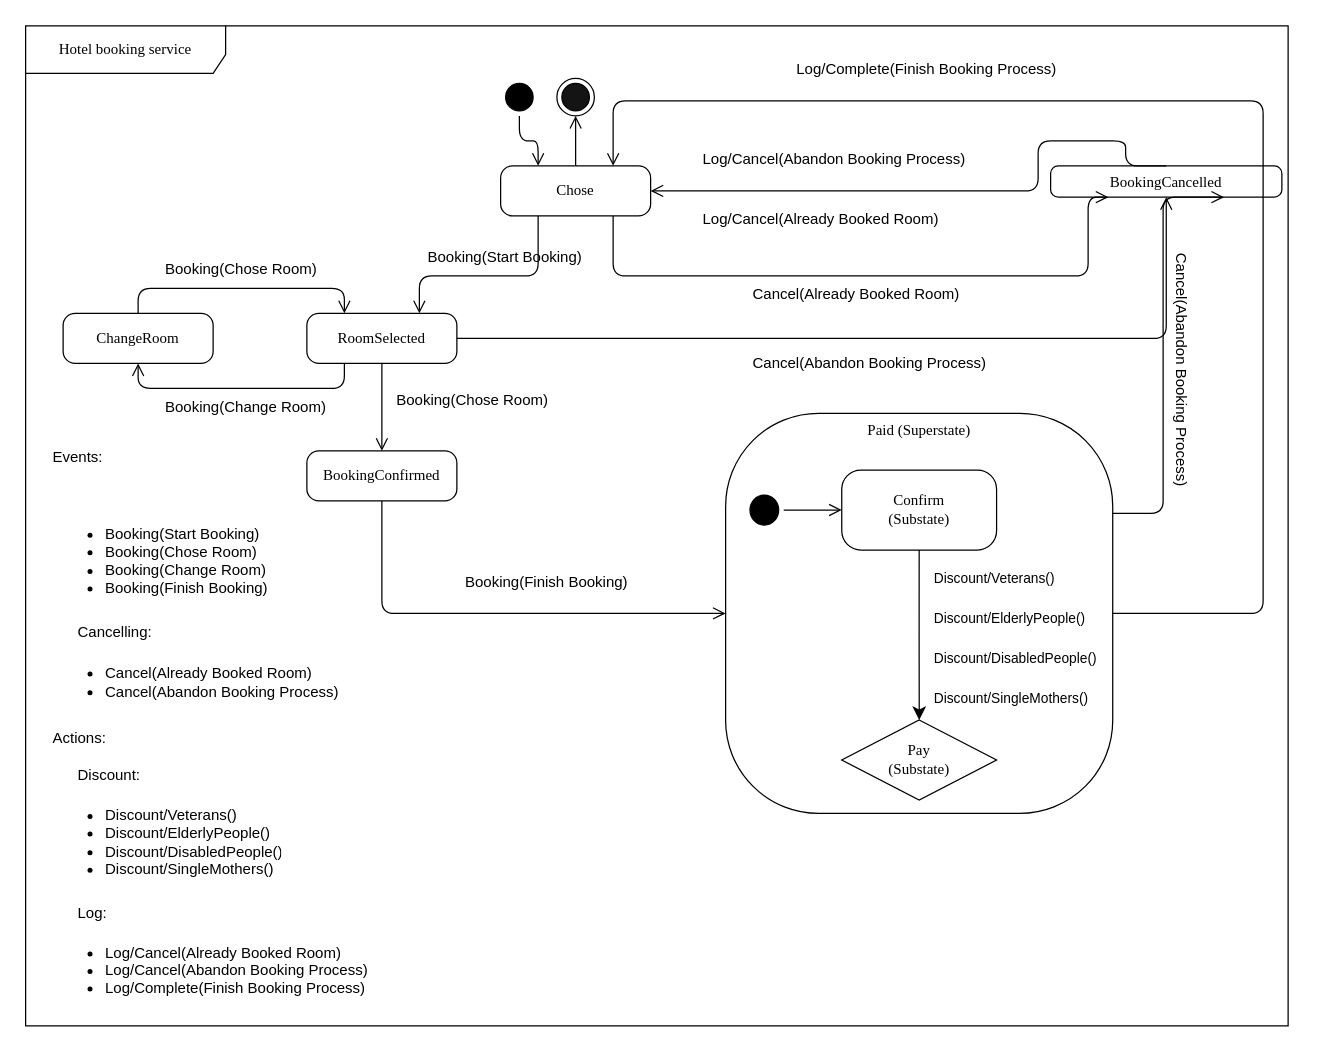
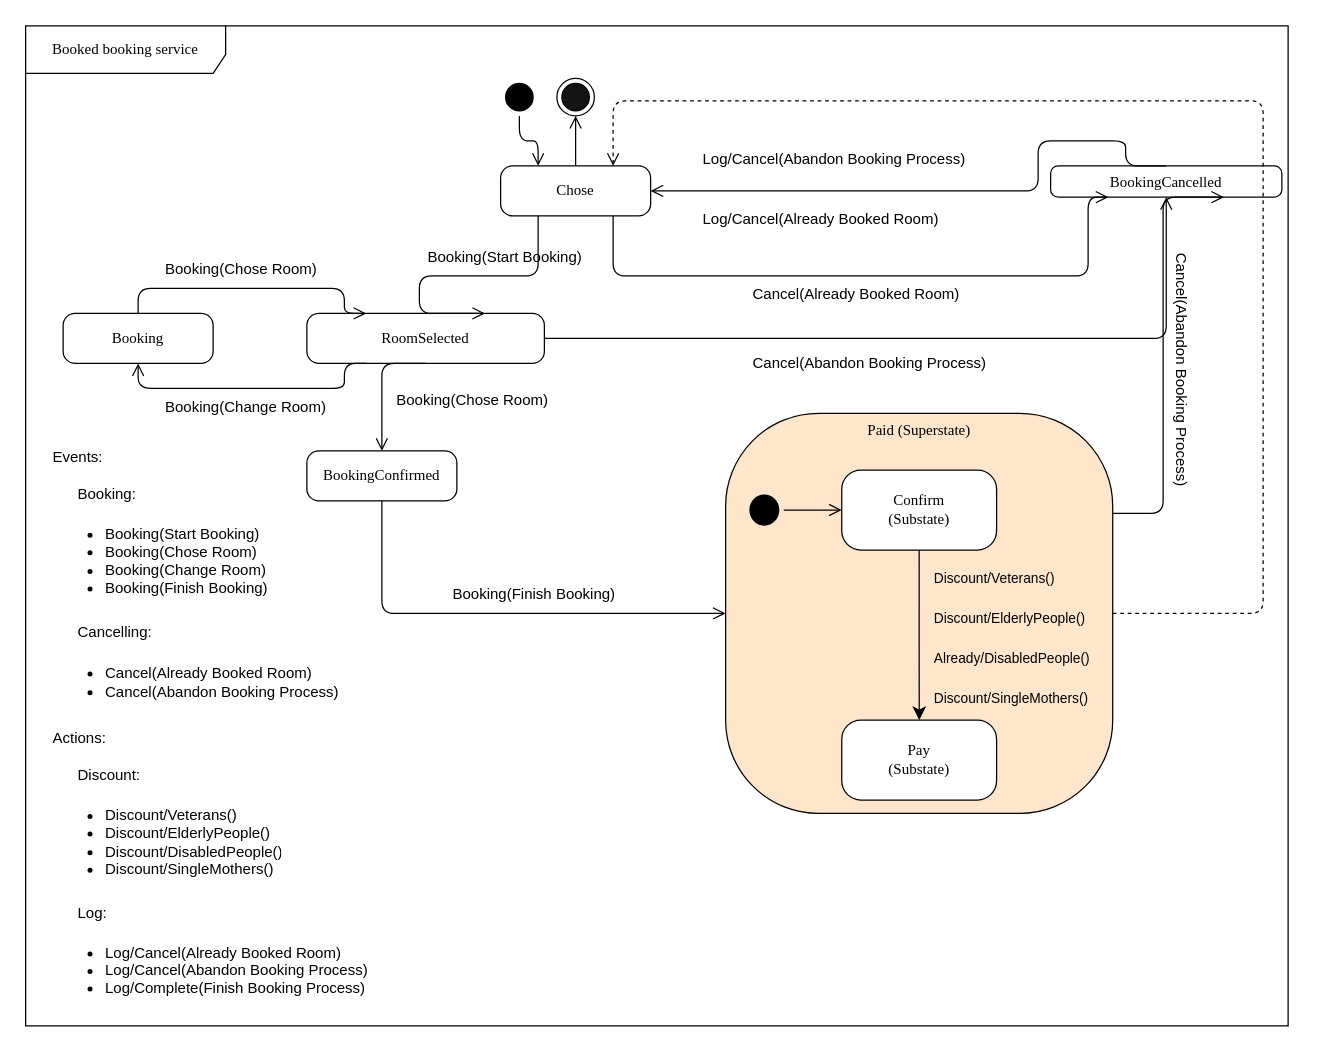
  <mxCell id="0" />
  <mxCell id="1" parent="0" />
- <mxCell id="2" value="Hotel booking service" style="shape=umlFrame;whiteSpace=wrap;html=1;rounded=1;shadow=0;comic=0;labelBackgroundColor=none;strokeWidth=1;fontFamily=Verdana;fontSize=12;align=center;width=160;height=38;" parent="1" vertex="1"><mxGeometry x="20" y="20" width="1010" height="800" as="geometry" /></mxCell>
+ <mxCell id="2" value="Booked booking service" style="shape=umlFrame;whiteSpace=wrap;html=1;rounded=1;shadow=0;comic=0;labelBackgroundColor=none;strokeWidth=1;fontFamily=Verdana;fontSize=12;align=center;width=160;height=38;" parent="1" vertex="1"><mxGeometry x="20" y="20" width="1010" height="800" as="geometry" /></mxCell>
  <mxCell id="3" value="Chose" style="rounded=1;whiteSpace=wrap;html=1;arcSize=24;shadow=0;comic=0;labelBackgroundColor=none;fontFamily=Verdana;fontSize=12;align=center;" parent="1" vertex="1"><mxGeometry x="400" y="132" width="120" height="40" as="geometry" /></mxCell>
- <mxCell id="4" value="RoomSelected " style="rounded=1;whiteSpace=wrap;html=1;arcSize=24;shadow=0;comic=0;labelBackgroundColor=none;fontFamily=Verdana;fontSize=12;align=center;" parent="1" vertex="1"><mxGeometry x="245" y="250" width="120" height="40" as="geometry" /></mxCell>
+ <mxCell id="4" value="RoomSelected " style="rounded=1;whiteSpace=wrap;html=1;arcSize=24;shadow=0;comic=0;labelBackgroundColor=none;fontFamily=Verdana;fontSize=12;align=center;" parent="1" vertex="1"><mxGeometry x="245" y="250" width="190" height="40" as="geometry" /></mxCell>
  <mxCell id="5" value="BookingConfirmed " style="rounded=1;whiteSpace=wrap;html=1;arcSize=24;shadow=0;comic=0;labelBackgroundColor=none;fontFamily=Verdana;fontSize=12;align=center;" parent="1" vertex="1"><mxGeometry x="245" y="360" width="120" height="40" as="geometry" /></mxCell>
- <mxCell id="6" value="ChangeRoom " style="rounded=1;whiteSpace=wrap;html=1;arcSize=24;shadow=0;comic=0;labelBackgroundColor=none;fontFamily=Verdana;fontSize=12;align=center;" parent="1" vertex="1"><mxGeometry x="50" y="250" width="120" height="40" as="geometry" /></mxCell>
+ <mxCell id="6" value="Booking " style="rounded=1;whiteSpace=wrap;html=1;arcSize=24;shadow=0;comic=0;labelBackgroundColor=none;fontFamily=Verdana;fontSize=12;align=center;" parent="1" vertex="1"><mxGeometry x="50" y="250" width="120" height="40" as="geometry" /></mxCell>
  <mxCell id="7" value="BookingCancelled " style="rounded=1;whiteSpace=wrap;html=1;arcSize=24;shadow=0;comic=0;labelBackgroundColor=none;fontFamily=Verdana;fontSize=12;align=center;" parent="1" vertex="1"><mxGeometry x="840" y="132" width="185" height="25" as="geometry" /></mxCell>
  <mxCell id="8" value="" style="group" parent="1" vertex="1" connectable="0"><mxGeometry x="580" y="330" width="320" height="320" as="geometry" /></mxCell>
- <mxCell id="9" value="Paid (Superstate)" style="rounded=1;whiteSpace=wrap;html=1;arcSize=24;shadow=0;comic=0;labelBackgroundColor=none;fontFamily=Verdana;fontSize=12;align=center;verticalAlign=top;" parent="8" vertex="1"><mxGeometry width="309.677" height="320" as="geometry" /></mxCell>
+ <mxCell id="9" value="Paid (Superstate)" style="rounded=1;whiteSpace=wrap;html=1;arcSize=24;shadow=0;comic=0;labelBackgroundColor=none;fontFamily=Verdana;fontSize=12;align=center;verticalAlign=top;fillColor=#ffe6cc;" parent="8" vertex="1"><mxGeometry width="309.677" height="320" as="geometry" /></mxCell>
  <mxCell id="10" value="Confirm&lt;div&gt;(Substate)&lt;/div&gt;" style="rounded=1;whiteSpace=wrap;html=1;arcSize=24;shadow=0;comic=0;labelBackgroundColor=none;fontFamily=Verdana;fontSize=12;align=center;" parent="8" vertex="1"><mxGeometry x="92.903" y="45.333" width="123.871" height="64" as="geometry" /></mxCell>
- <mxCell id="11" value="Pay&lt;div&gt;(Substate)&lt;/div&gt;" style="rhombus;whiteSpace=wrap;html=1;arcSize=24;shadow=0;comic=0;labelBackgroundColor=none;fontFamily=Verdana;fontSize=12;align=center;" parent="8" vertex="1"><mxGeometry x="92.903" y="245.333" width="123.871" height="64" as="geometry" /></mxCell>
+ <mxCell id="11" value="Pay&lt;div&gt;(Substate)&lt;/div&gt;" style="rounded=1;whiteSpace=wrap;html=1;arcSize=24;shadow=0;comic=0;labelBackgroundColor=none;fontFamily=Verdana;fontSize=12;align=center;" parent="8" vertex="1"><mxGeometry x="92.903" y="245.333" width="123.871" height="64" as="geometry" /></mxCell>
  <mxCell id="12" style="edgeStyle=orthogonalEdgeStyle;html=1;labelBackgroundColor=none;endArrow=classic;endSize=8;fontFamily=Verdana;fontSize=12;align=left;exitX=0.5;exitY=1;exitDx=0;exitDy=0;" parent="8" source="10" target="11" edge="1"><mxGeometry relative="1" as="geometry"><mxPoint x="-258.065" y="149.333" as="sourcePoint" /><mxPoint x="-72.258" y="149.333" as="targetPoint" /><Array as="points" /></mxGeometry></mxCell>
  <mxCell id="13" value="Discount/Veterans()" style="text;html=1;align=left;verticalAlign=middle;resizable=0;points=[];autosize=1;strokeColor=none;fillColor=none;fontSize=11;" parent="8" vertex="1"><mxGeometry x="165.161" y="117.333" width="120" height="30" as="geometry" /></mxCell>
  <mxCell id="14" value="Discount/ElderlyPeople()" style="text;html=1;align=left;verticalAlign=middle;resizable=0;points=[];autosize=1;strokeColor=none;fillColor=none;fontSize=11;" parent="8" vertex="1"><mxGeometry x="165.161" y="149.333" width="140" height="30" as="geometry" /></mxCell>
- <mxCell id="15" value="Discount/DisabledPeople()" style="text;html=1;align=left;verticalAlign=middle;resizable=0;points=[];autosize=1;strokeColor=none;fillColor=none;fontSize=11;" parent="8" vertex="1"><mxGeometry x="165.161" y="181.333" width="150" height="30" as="geometry" /></mxCell>
+ <mxCell id="15" value="Already/DisabledPeople()" style="text;html=1;align=left;verticalAlign=middle;resizable=0;points=[];autosize=1;strokeColor=none;fillColor=none;fontSize=11;" parent="8" vertex="1"><mxGeometry x="165.161" y="181.333" width="150" height="30" as="geometry" /></mxCell>
  <mxCell id="16" value="Discount/SingleMothers()" style="text;html=1;align=left;verticalAlign=middle;resizable=0;points=[];autosize=1;strokeColor=none;fillColor=none;fontSize=11;" parent="8" vertex="1"><mxGeometry x="165.161" y="213.333" width="150" height="30" as="geometry" /></mxCell>
  <mxCell id="17" value="" style="ellipse;html=1;shape=startState;rounded=1;shadow=0;comic=0;labelBackgroundColor=none;fontFamily=Verdana;fontSize=12;align=center;direction=south;fillStyle=auto;fillColor=#000000;" parent="8" vertex="1"><mxGeometry x="15.484" y="61.333" width="30.968" height="32" as="geometry" /></mxCell>
  <mxCell id="18" style="edgeStyle=orthogonalEdgeStyle;html=1;labelBackgroundColor=none;endArrow=open;endSize=8;fontFamily=Verdana;fontSize=12;align=left;entryX=0;entryY=0.5;entryDx=0;entryDy=0;" parent="8" source="17" target="10" edge="1"><mxGeometry relative="1" as="geometry"><mxPoint x="87.742" y="77.333" as="targetPoint" /></mxGeometry></mxCell>
  <mxCell id="19" value="" style="ellipse;html=1;shape=startState;rounded=1;shadow=0;comic=0;labelBackgroundColor=none;fontFamily=Verdana;fontSize=12;align=center;direction=south;fillStyle=auto;fillColor=#000000;" parent="1" vertex="1"><mxGeometry x="400" y="62" width="30" height="30" as="geometry" /></mxCell>
  <mxCell id="20" style="edgeStyle=orthogonalEdgeStyle;html=1;labelBackgroundColor=none;endArrow=open;endSize=8;fontFamily=Verdana;fontSize=12;align=left;entryX=0.25;entryY=0;entryDx=0;entryDy=0;" parent="1" source="19" target="3" edge="1"><mxGeometry relative="1" as="geometry"><mxPoint x="300" y="51" as="targetPoint" /><Array as="points"><mxPoint x="415" y="112" /><mxPoint x="430" y="112" /></Array></mxGeometry></mxCell>
  <mxCell id="21" value="" style="ellipse;html=1;shape=endState;rounded=1;shadow=0;comic=0;labelBackgroundColor=none;fontFamily=Verdana;fontSize=12;align=center;fillColor=#141414;" parent="1" vertex="1"><mxGeometry x="445" y="62" width="30" height="30" as="geometry" /></mxCell>
  <mxCell id="22" style="edgeStyle=elbowEdgeStyle;html=1;labelBackgroundColor=none;endArrow=open;endSize=8;fontFamily=Verdana;fontSize=12;align=left;exitX=0.5;exitY=0;exitDx=0;exitDy=0;" parent="1" source="3" target="21" edge="1"><mxGeometry relative="1" as="geometry"><mxPoint x="210" y="79" as="sourcePoint" /></mxGeometry></mxCell>
  <mxCell id="23" value="Cancel(Already Booked Room)" style="text;html=1;align=left;verticalAlign=middle;resizable=0;points=[];autosize=1;strokeColor=none;fillColor=none;" parent="1" vertex="1"><mxGeometry x="600" y="220" width="190" height="30" as="geometry" /></mxCell>
  <mxCell id="24" style="edgeStyle=orthogonalEdgeStyle;html=1;labelBackgroundColor=none;endArrow=open;endSize=8;fontFamily=Verdana;fontSize=12;align=left;exitX=1;exitY=0.5;exitDx=0;exitDy=0;entryX=0.5;entryY=1;entryDx=0;entryDy=0;" parent="1" source="4" target="7" edge="1"><mxGeometry relative="1" as="geometry"><mxPoint x="490" y="340" as="sourcePoint" /><mxPoint x="910" y="200" as="targetPoint" /><Array as="points" /></mxGeometry></mxCell>
  <mxCell id="25" value="Cancel(Abandon Booking Process)" style="text;html=1;align=left;verticalAlign=middle;resizable=0;points=[];autosize=1;strokeColor=none;fillColor=none;" parent="1" vertex="1"><mxGeometry x="600" y="275" width="210" height="30" as="geometry" /></mxCell>
  <mxCell id="26" style="edgeStyle=orthogonalEdgeStyle;html=1;labelBackgroundColor=none;endArrow=open;endSize=8;fontFamily=Verdana;fontSize=12;align=left;entryX=0.75;entryY=0;entryDx=0;entryDy=0;exitX=0.25;exitY=1;exitDx=0;exitDy=0;" parent="1" source="3" target="4" edge="1"><mxGeometry relative="1" as="geometry"><mxPoint x="160" y="220" as="sourcePoint" /><mxPoint x="340" y="220" as="targetPoint" /><Array as="points"><mxPoint x="430" y="220" /><mxPoint x="335" y="220" /></Array></mxGeometry></mxCell>
  <mxCell id="27" style="edgeStyle=orthogonalEdgeStyle;html=1;labelBackgroundColor=none;endArrow=open;endSize=8;fontFamily=Verdana;fontSize=12;align=left;exitX=0.75;exitY=1;exitDx=0;exitDy=0;entryX=0.25;entryY=1;entryDx=0;entryDy=0;" parent="1" source="3" target="7" edge="1"><mxGeometry relative="1" as="geometry"><mxPoint x="690" y="202" as="sourcePoint" /><mxPoint x="870" y="202" as="targetPoint" /><Array as="points"><mxPoint x="490" y="220" /><mxPoint x="870" y="220" /></Array></mxGeometry></mxCell>
  <mxCell id="28" style="edgeStyle=orthogonalEdgeStyle;html=1;labelBackgroundColor=none;endArrow=open;endSize=8;fontFamily=Verdana;fontSize=12;align=left;exitX=0.5;exitY=0;exitDx=0;exitDy=0;entryX=1;entryY=0.5;entryDx=0;entryDy=0;" parent="1" source="7" target="3" edge="1"><mxGeometry relative="1" as="geometry"><mxPoint x="680" y="62" as="sourcePoint" /><mxPoint x="900" y="62" as="targetPoint" /><Array as="points"><mxPoint x="900" y="112" /><mxPoint x="830" y="112" /><mxPoint x="830" y="152" /></Array></mxGeometry></mxCell>
  <mxCell id="29" style="edgeStyle=orthogonalEdgeStyle;html=1;labelBackgroundColor=none;endArrow=open;endSize=8;fontFamily=Verdana;fontSize=12;align=left;entryX=0.5;entryY=0;entryDx=0;entryDy=0;exitX=0.5;exitY=1;exitDx=0;exitDy=0;" parent="1" source="4" target="5" edge="1"><mxGeometry relative="1" as="geometry"><mxPoint x="585" y="340" as="sourcePoint" /><mxPoint x="765" y="340" as="targetPoint" /><Array as="points"><mxPoint x="305" y="320" /><mxPoint x="305" y="320" /></Array></mxGeometry></mxCell>
  <mxCell id="30" style="edgeStyle=orthogonalEdgeStyle;html=1;labelBackgroundColor=none;endArrow=open;endSize=8;fontFamily=Verdana;fontSize=12;align=left;entryX=0.25;entryY=0;entryDx=0;entryDy=0;exitX=0.5;exitY=0;exitDx=0;exitDy=0;" parent="1" source="6" target="4" edge="1"><mxGeometry relative="1" as="geometry"><mxPoint x="115" y="234.79" as="sourcePoint" /><mxPoint x="295" y="234.79" as="targetPoint" /><Array as="points"><mxPoint x="110" y="230" /><mxPoint x="275" y="230" /></Array></mxGeometry></mxCell>
  <mxCell id="31" style="edgeStyle=orthogonalEdgeStyle;html=1;labelBackgroundColor=none;endArrow=open;endSize=8;fontFamily=Verdana;fontSize=12;align=left;entryX=0.5;entryY=1;entryDx=0;entryDy=0;exitX=0.25;exitY=1;exitDx=0;exitDy=0;" parent="1" source="4" target="6" edge="1"><mxGeometry relative="1" as="geometry"><mxPoint x="95" y="330" as="sourcePoint" /><mxPoint x="275" y="330" as="targetPoint" /><Array as="points"><mxPoint x="275" y="310" /><mxPoint x="110" y="310" /></Array></mxGeometry></mxCell>
- <mxCell id="32" style="edgeStyle=orthogonalEdgeStyle;html=1;labelBackgroundColor=none;endArrow=open;endSize=8;fontFamily=Verdana;fontSize=12;align=left;exitX=1;exitY=0.5;exitDx=0;exitDy=0;entryX=0.75;entryY=0;entryDx=0;entryDy=0;" parent="1" source="9" target="3" edge="1"><mxGeometry relative="1" as="geometry"><mxPoint x="980" y="500" as="sourcePoint" /><mxPoint x="1160" y="500" as="targetPoint" /><Array as="points"><mxPoint x="1010" y="490" /><mxPoint x="1010" y="80" /><mxPoint x="490" y="80" /></Array></mxGeometry></mxCell>
+ <mxCell id="32" style="edgeStyle=orthogonalEdgeStyle;html=1;labelBackgroundColor=none;endArrow=open;endSize=8;fontFamily=Verdana;fontSize=12;align=left;exitX=1;exitY=0.5;exitDx=0;exitDy=0;entryX=0.75;entryY=0;entryDx=0;entryDy=0;dashed=1;" parent="1" source="9" target="3" edge="1"><mxGeometry relative="1" as="geometry"><mxPoint x="980" y="500" as="sourcePoint" /><mxPoint x="1160" y="500" as="targetPoint" /><Array as="points"><mxPoint x="1010" y="490" /><mxPoint x="1010" y="80" /><mxPoint x="490" y="80" /></Array></mxGeometry></mxCell>
  <mxCell id="33" style="edgeStyle=orthogonalEdgeStyle;html=1;labelBackgroundColor=none;endArrow=open;endSize=8;fontFamily=Verdana;fontSize=12;align=left;entryX=0;entryY=0.5;entryDx=0;entryDy=0;exitX=0.5;exitY=1;exitDx=0;exitDy=0;" parent="1" source="5" target="9" edge="1"><mxGeometry relative="1" as="geometry"><mxPoint x="320" y="440" as="sourcePoint" /><mxPoint x="500" y="440" as="targetPoint" /><Array as="points"><mxPoint x="305" y="490" /></Array></mxGeometry></mxCell>
  <mxCell id="34" style="edgeStyle=orthogonalEdgeStyle;html=1;labelBackgroundColor=none;endArrow=open;endSize=8;fontFamily=Verdana;fontSize=12;align=left;exitX=1;exitY=0.25;exitDx=0;exitDy=0;entryX=0.75;entryY=1;entryDx=0;entryDy=0;" parent="1" source="9" target="7" edge="1"><mxGeometry relative="1" as="geometry"><mxPoint x="950" y="425" as="sourcePoint" /><mxPoint x="970" y="230" as="targetPoint" /><Array as="points"><mxPoint x="930" y="410" /></Array></mxGeometry></mxCell>
  <mxCell id="35" value="Cancel(Abandon Booking Process)" style="text;html=1;align=left;verticalAlign=middle;resizable=0;points=[];autosize=1;strokeColor=none;fillColor=none;rotation=90;" parent="1" vertex="1"><mxGeometry x="840" y="290" width="210" height="30" as="geometry" /></mxCell>
- <mxCell id="36" value="Log/Complete(Finish Booking Process)" style="text;html=1;align=left;verticalAlign=middle;resizable=0;points=[];autosize=1;strokeColor=none;fillColor=none;" parent="1" vertex="1"><mxGeometry x="635" y="40" width="230" height="30" as="geometry" /></mxCell>
  <mxCell id="37" value="Log/Cancel(Abandon Booking Process)" style="text;html=1;align=left;verticalAlign=middle;resizable=0;points=[];autosize=1;strokeColor=none;fillColor=none;" parent="1" vertex="1"><mxGeometry x="560" y="112" width="230" height="30" as="geometry" /></mxCell>
  <mxCell id="38" value="Log/Cancel(Already Booked Room)" style="text;html=1;align=left;verticalAlign=middle;resizable=0;points=[];autosize=1;strokeColor=none;fillColor=none;" parent="1" vertex="1"><mxGeometry x="560" y="160" width="210" height="30" as="geometry" /></mxCell>
  <mxCell id="39" value="Booking(Change Room)" style="text;html=1;align=left;verticalAlign=middle;resizable=0;points=[];autosize=1;strokeColor=none;fillColor=none;" parent="1" vertex="1"><mxGeometry x="130" y="310" width="150" height="30" as="geometry" /></mxCell>
  <mxCell id="40" value="Booking(Chose Room)" style="text;html=1;align=left;verticalAlign=middle;resizable=0;points=[];autosize=1;strokeColor=none;fillColor=none;" parent="1" vertex="1"><mxGeometry x="130" y="200" width="140" height="30" as="geometry" /></mxCell>
  <mxCell id="41" value="Booking(Chose Room)" style="text;html=1;align=left;verticalAlign=middle;resizable=0;points=[];autosize=1;strokeColor=none;fillColor=none;" parent="1" vertex="1"><mxGeometry x="315" y="305" width="140" height="30" as="geometry" /></mxCell>
  <mxCell id="42" value="Booking(Start Booking)" style="text;html=1;align=left;verticalAlign=middle;resizable=0;points=[];autosize=1;strokeColor=none;fillColor=none;" parent="1" vertex="1"><mxGeometry x="340" y="190" width="150" height="30" as="geometry" /></mxCell>
- <mxCell id="43" value="Booking(Finish Booking)" style="text;html=1;align=left;verticalAlign=middle;resizable=0;points=[];autosize=1;strokeColor=none;fillColor=none;" parent="1" vertex="1"><mxGeometry x="370" y="450" width="150" height="30" as="geometry" /></mxCell>
+ <mxCell id="43" value="Booking(Finish Booking)" style="text;html=1;align=left;verticalAlign=middle;resizable=0;points=[];autosize=1;strokeColor=none;fillColor=none;" parent="1" vertex="1"><mxGeometry x="360" y="460" width="150" height="30" as="geometry" /></mxCell>
  <mxCell id="44" value="" style="group" parent="1" vertex="1" connectable="0"><mxGeometry x="40" y="350" width="265" height="450" as="geometry" /></mxCell>
  <mxCell id="45" value="Events:" style="text;html=1;align=left;verticalAlign=middle;resizable=0;points=[];autosize=1;strokeColor=none;fillColor=none;" parent="44" vertex="1"><mxGeometry width="60" height="30" as="geometry" /></mxCell>
+ <mxCell id="46" value="Booking:" style="text;html=1;align=left;verticalAlign=middle;resizable=0;points=[];autosize=1;strokeColor=none;fillColor=none;" parent="44" vertex="1"><mxGeometry x="20" y="30" width="70" height="30" as="geometry" /></mxCell>
  <mxCell id="47" value="Cancelling:" style="text;html=1;align=left;verticalAlign=middle;resizable=0;points=[];autosize=1;strokeColor=none;fillColor=none;" parent="44" vertex="1"><mxGeometry x="20" y="140" width="80" height="30" as="geometry" /></mxCell>
  <mxCell id="48" value="Actions:" style="text;html=1;align=left;verticalAlign=middle;resizable=0;points=[];autosize=1;strokeColor=none;fillColor=none;" parent="44" vertex="1"><mxGeometry y="225" width="70" height="30" as="geometry" /></mxCell>
  <mxCell id="49" value="Discount:" style="text;html=1;align=left;verticalAlign=middle;resizable=0;points=[];autosize=1;strokeColor=none;fillColor=none;" parent="44" vertex="1"><mxGeometry x="20" y="255" width="70" height="30" as="geometry" /></mxCell>
  <mxCell id="50" value="Log:" style="text;html=1;align=left;verticalAlign=middle;resizable=0;points=[];autosize=1;strokeColor=none;fillColor=none;" parent="44" vertex="1"><mxGeometry x="20" y="365" width="50" height="30" as="geometry" /></mxCell>
  <mxCell id="51" value="&lt;ul&gt;&lt;li&gt;&lt;span style=&quot;text-wrap: nowrap;&quot;&gt;Booking(Start Booking)&lt;/span&gt;&lt;br&gt;&lt;/li&gt;&lt;li&gt;&lt;span style=&quot;text-wrap: nowrap;&quot;&gt;Booking(Chose Room)&lt;/span&gt;&lt;br&gt;&lt;/li&gt;&lt;li&gt;&lt;span style=&quot;text-wrap: nowrap;&quot;&gt;Booking(Change Room)&lt;/span&gt;&lt;br&gt;&lt;/li&gt;&lt;li&gt;&lt;span style=&quot;text-wrap: nowrap;&quot;&gt;Booking(Finish Booking)&lt;br&gt;&lt;/span&gt;&lt;/li&gt;&lt;/ul&gt;" style="text;strokeColor=none;fillColor=none;html=1;verticalAlign=middle;overflow=hidden;spacingBottom=0;spacingTop=-5;spacing=2;spacingRight=0;fontSize=12;align=left;whiteSpace=wrap;spacingLeft=-13;" parent="44" vertex="1"><mxGeometry x="15" y="60" width="170" height="80" as="geometry" /></mxCell>
  <mxCell id="52" value="&lt;ul&gt;&lt;li&gt;&lt;span style=&quot;text-wrap: nowrap;&quot;&gt;Cancel(Already Booked Room)&lt;/span&gt;&lt;br&gt;&lt;/li&gt;&lt;li&gt;&lt;span style=&quot;text-wrap: nowrap;&quot;&gt;Cancel(Abandon Booking Process)&lt;/span&gt;&lt;br&gt;&lt;/li&gt;&lt;/ul&gt;" style="text;strokeColor=none;fillColor=none;html=1;verticalAlign=middle;overflow=hidden;spacingBottom=0;spacingTop=-5;spacing=2;spacingRight=0;fontSize=12;align=left;whiteSpace=wrap;spacingLeft=-13;" parent="44" vertex="1"><mxGeometry x="15" y="170" width="230" height="55" as="geometry" /></mxCell>
  <mxCell id="53" value="&lt;ul&gt;&lt;li&gt;&lt;span style=&quot;text-wrap: nowrap; background-color: initial;&quot;&gt;Log/Cancel(Already Booked Room)&lt;/span&gt;&lt;/li&gt;&lt;li&gt;&lt;span style=&quot;text-wrap: nowrap;&quot;&gt;Log/Cancel(Abandon Booking Process)&lt;/span&gt;&lt;br&gt;&lt;/li&gt;&lt;li&gt;&lt;span style=&quot;text-wrap: nowrap;&quot;&gt;Log/Complete(Finish Booking Process)&lt;br&gt;&lt;/span&gt;&lt;/li&gt;&lt;/ul&gt;" style="text;strokeColor=none;fillColor=none;html=1;verticalAlign=middle;overflow=hidden;spacingBottom=0;spacingTop=-5;spacing=2;spacingRight=0;fontSize=12;align=left;whiteSpace=wrap;spacingLeft=-13;" parent="44" vertex="1"><mxGeometry x="15" y="395" width="250" height="55" as="geometry" /></mxCell>
  <mxCell id="54" value="&lt;ul&gt;&lt;li&gt;&lt;span style=&quot;text-wrap: nowrap; background-color: initial;&quot;&gt;Discount/Veterans()&lt;/span&gt;&lt;/li&gt;&lt;li&gt;&lt;span style=&quot;text-wrap: nowrap;&quot;&gt;Discount/ElderlyPeople()&lt;/span&gt;&lt;br&gt;&lt;/li&gt;&lt;li&gt;&lt;span style=&quot;text-wrap: nowrap;&quot;&gt;Discount/DisabledPeople()&lt;/span&gt;&lt;br&gt;&lt;/li&gt;&lt;li&gt;&lt;span style=&quot;text-wrap: nowrap;&quot;&gt;Discount/SingleMothers()&lt;br&gt;&lt;/span&gt;&lt;/li&gt;&lt;/ul&gt;" style="text;strokeColor=none;fillColor=none;html=1;verticalAlign=middle;overflow=hidden;spacingBottom=0;spacingTop=-5;spacing=2;spacingRight=0;fontSize=12;align=left;whiteSpace=wrap;spacingLeft=-13;" parent="44" vertex="1"><mxGeometry x="15" y="285" width="170" height="80" as="geometry" /></mxCell>
